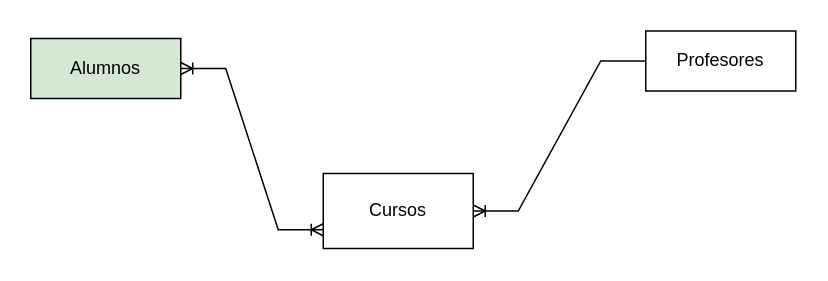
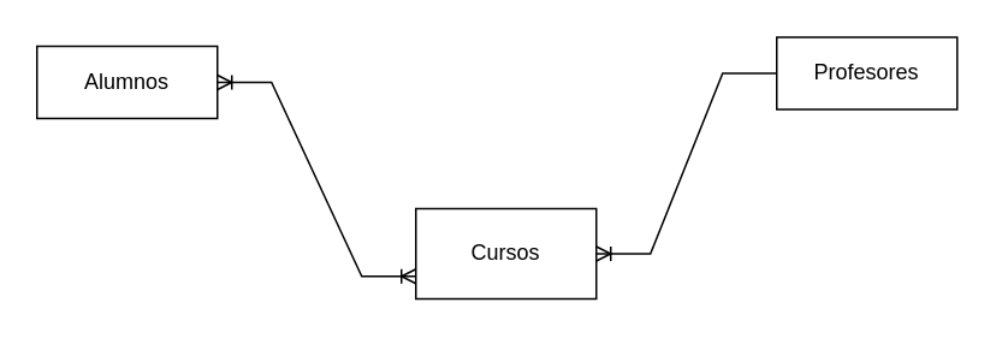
  <mxCell id="0" />
  <mxCell id="1" parent="0" />
- <mxCell id="2" value="Alumnos" style="whiteSpace=wrap;html=1;align=center;fillColor=#d5e8d4;" vertex="1" parent="1"><mxGeometry x="20" y="25" width="100" height="40" as="geometry" /></mxCell>
+ <mxCell id="2" value="Alumnos" style="whiteSpace=wrap;html=1;align=center;" vertex="1" parent="1"><mxGeometry x="20" y="25" width="100" height="40" as="geometry" /></mxCell>
  <mxCell id="3" value="Profesores" style="whiteSpace=wrap;html=1;align=center;" vertex="1" parent="1"><mxGeometry x="430" y="20" width="100" height="40" as="geometry" /></mxCell>
- <mxCell id="4" value="Cursos" style="whiteSpace=wrap;html=1;align=center;" vertex="1" parent="1"><mxGeometry x="215" y="115" width="100" height="50" as="geometry" /></mxCell>
+ <mxCell id="4" value="Cursos" style="whiteSpace=wrap;html=1;align=center;" vertex="1" parent="1"><mxGeometry x="230" y="115" width="100" height="50" as="geometry" /></mxCell>
  <mxCell id="5" value="" style="edgeStyle=entityRelationEdgeStyle;fontSize=12;html=1;endArrow=ERoneToMany;startArrow=ERoneToMany;rounded=0;entryX=0;entryY=0.75;entryDx=0;entryDy=0;exitX=1;exitY=0.5;exitDx=0;exitDy=0;" edge="1" parent="1" source="2" target="4"><mxGeometry width="100" height="100" relative="1" as="geometry"><mxPoint x="260" y="275" as="sourcePoint" /><mxPoint x="360" y="175" as="targetPoint" /></mxGeometry></mxCell>
  <mxCell id="6" value="" style="edgeStyle=entityRelationEdgeStyle;fontSize=12;html=1;endArrow=ERoneToMany;rounded=0;exitX=0;exitY=0.5;exitDx=0;exitDy=0;entryX=1;entryY=0.5;entryDx=0;entryDy=0;" edge="1" parent="1" source="3" target="4"><mxGeometry width="100" height="100" relative="1" as="geometry"><mxPoint x="414" y="25" as="sourcePoint" /><mxPoint x="514" y="-75" as="targetPoint" /></mxGeometry></mxCell>
